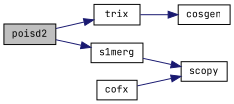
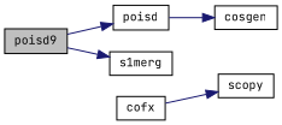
  digraph {
    fontname="JetBrains Mono"
    rankdir=LR
    node [color=black fillcolor=white fontname="JetBrains Mono" fontsize=10 shape=record style=filled]
    edge [color=midnightblue fontname="JetBrains Mono" fontsize=10 labelfontname=Helvetica labelfontsize=10 style=solid]
-   n1 [fillcolor=grey75 fontcolor=black height=0.2 label=poisd2 width=0.4]
-   n2 [height=0.2 label=trix width=0.4]
+   n1 [fillcolor=grey75 fontcolor=black height=0.2 label=poisd9 width=0.4]
+   n2 [height=0.2 label=poisd width=0.4]
    n3 [height=0.2 label=s1merg width=0.4]
    n4 [height=0.2 label=cosgen width=0.4]
    n5 [height=0.2 label=scopy width=0.4]
    n6 [height=0.2 label=cofx width=0.4]
    n1 -> n2
    n1 -> n3
    n2 -> n4
-   n3 -> n5
    n6 -> n5
  }
